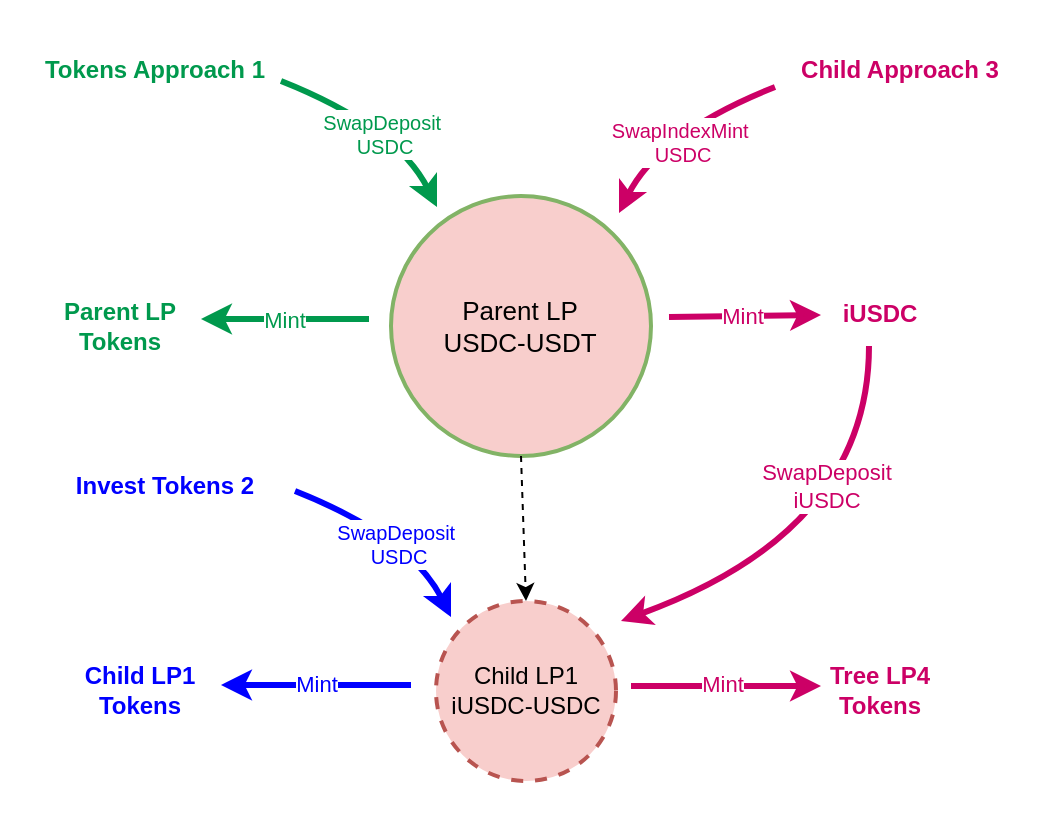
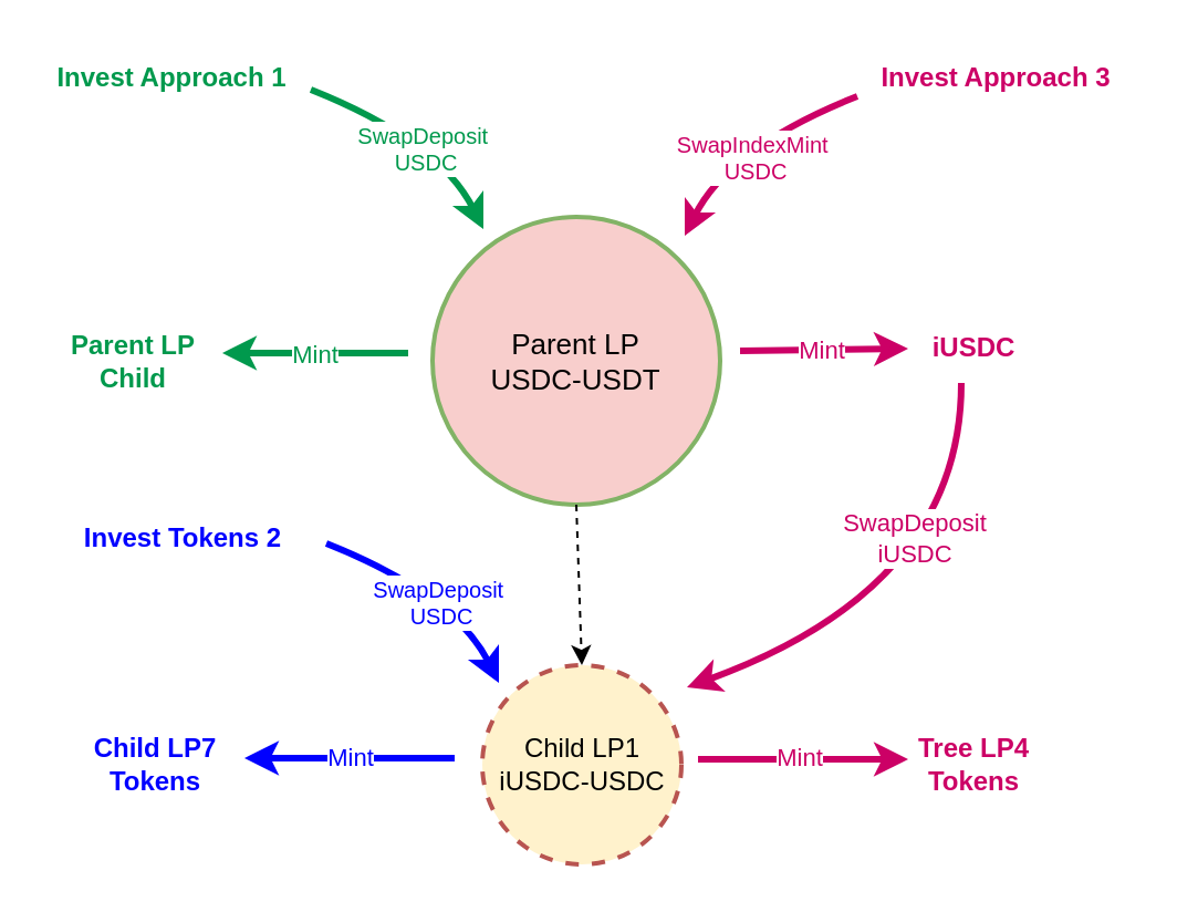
  <mxCell id="0" />
  <mxCell id="1" parent="0" />
  <mxCell id="2" value="&lt;div&gt;&lt;font style=&quot;font-size: 13px;&quot;&gt;Parent LP&lt;/font&gt;&lt;/div&gt;&lt;font style=&quot;font-size: 13px;&quot;&gt;USDC-USDT&lt;/font&gt;" style="ellipse;whiteSpace=wrap;html=1;aspect=fixed;fillColor=#f8cecc;strokeColor=#82b366;strokeWidth=2;" parent="1" vertex="1"><mxGeometry x="195" y="97.5" width="130" height="130" as="geometry" /></mxCell>
  <mxCell id="3" value="" style="endArrow=classic;html=1;rounded=0;entryX=0.5;entryY=0;entryDx=0;entryDy=0;exitX=0.5;exitY=1;exitDx=0;exitDy=0;dashed=1;" parent="1" source="2" target="4" edge="1"><mxGeometry width="50" height="50" relative="1" as="geometry"><mxPoint x="441" y="80" as="sourcePoint" /><mxPoint x="576" y="60" as="targetPoint" /></mxGeometry></mxCell>
- <mxCell id="4" value="&lt;div&gt;&lt;font style=&quot;font-size: 12px;&quot;&gt;Child LP1&lt;/font&gt;&lt;/div&gt;&lt;font style=&quot;font-size: 12px;&quot;&gt;iUSDC-USDC&lt;/font&gt;" style="ellipse;whiteSpace=wrap;html=1;aspect=fixed;fillColor=#f8cecc;strokeColor=#b85450;strokeWidth=2;dashed=1;" parent="1" vertex="1"><mxGeometry x="217.5" y="300" width="90" height="90" as="geometry" /></mxCell>
+ <mxCell id="4" value="&lt;div&gt;&lt;font style=&quot;font-size: 12px;&quot;&gt;Child LP1&lt;/font&gt;&lt;/div&gt;&lt;font style=&quot;font-size: 12px;&quot;&gt;iUSDC-USDC&lt;/font&gt;" style="ellipse;whiteSpace=wrap;html=1;aspect=fixed;fillColor=#fff2cc;strokeColor=#b85450;strokeWidth=2;dashed=1;" parent="1" vertex="1"><mxGeometry x="217.5" y="300" width="90" height="90" as="geometry" /></mxCell>
  <mxCell id="5" value="" style="curved=1;endArrow=classic;html=1;rounded=0;strokeWidth=3;strokeColor=#00994D;" edge="1" parent="1"><mxGeometry width="50" height="50" relative="1" as="geometry"><mxPoint x="140" y="40" as="sourcePoint" /><mxPoint x="218" y="103" as="targetPoint" /><Array as="points"><mxPoint x="198" y="63" /></Array></mxGeometry></mxCell>
  <mxCell id="6" value="&lt;font color=&quot;#00994d&quot; style=&quot;font-size: 10px;&quot;&gt;SwapDeposit&amp;nbsp;&lt;/font&gt;&lt;div style=&quot;font-size: 10px;&quot;&gt;&lt;font color=&quot;#00994d&quot; style=&quot;font-size: 10px;&quot;&gt;USDC&lt;/font&gt;&lt;/div&gt;" style="edgeLabel;html=1;align=center;verticalAlign=middle;resizable=0;points=[];" vertex="1" connectable="0" parent="5"><mxGeometry x="-0.345" y="-6" relative="1" as="geometry"><mxPoint x="21" y="8" as="offset" /></mxGeometry></mxCell>
- <mxCell id="7" value="&lt;b&gt;&lt;font color=&quot;#00994d&quot;&gt;Tokens Approach 1&lt;/font&gt;&lt;/b&gt;" style="text;html=1;align=center;verticalAlign=middle;whiteSpace=wrap;rounded=0;" vertex="1" parent="1"><mxGeometry x="20" y="20" width="115" height="30" as="geometry" /></mxCell>
+ <mxCell id="7" value="&lt;b&gt;&lt;font color=&quot;#00994d&quot;&gt;Invest Approach 1&lt;/font&gt;&lt;/b&gt;" style="text;html=1;align=center;verticalAlign=middle;whiteSpace=wrap;rounded=0;" vertex="1" parent="1"><mxGeometry x="20" y="20" width="115" height="30" as="geometry" /></mxCell>
  <mxCell id="8" value="&lt;b&gt;&lt;font color=&quot;#0000ff&quot;&gt;Invest Tokens 2&lt;/font&gt;&lt;/b&gt;" style="text;html=1;align=center;verticalAlign=middle;whiteSpace=wrap;rounded=0;" vertex="1" parent="1"><mxGeometry x="20" y="227.5" width="125" height="30" as="geometry" /></mxCell>
- <mxCell id="9" value="&lt;b&gt;&lt;font color=&quot;#cc0066&quot;&gt;Child Approach 3&lt;/font&gt;&lt;/b&gt;" style="text;html=1;align=center;verticalAlign=middle;whiteSpace=wrap;rounded=0;" vertex="1" parent="1"><mxGeometry x="390" y="20" width="120" height="30" as="geometry" /></mxCell>
+ <mxCell id="9" value="&lt;b&gt;&lt;font color=&quot;#cc0066&quot;&gt;Invest Approach 3&lt;/font&gt;&lt;/b&gt;" style="text;html=1;align=center;verticalAlign=middle;whiteSpace=wrap;rounded=0;" vertex="1" parent="1"><mxGeometry x="390" y="20" width="120" height="30" as="geometry" /></mxCell>
  <mxCell id="10" value="" style="curved=1;endArrow=classic;html=1;rounded=0;strokeWidth=3;strokeColor=#CC0066;" edge="1" parent="1"><mxGeometry width="50" height="50" relative="1" as="geometry"><mxPoint x="387" y="43" as="sourcePoint" /><mxPoint x="309" y="106" as="targetPoint" /><Array as="points"><mxPoint x="329" y="66" /></Array></mxGeometry></mxCell>
  <mxCell id="11" value="&lt;font color=&quot;#cc0066&quot; style=&quot;font-size: 10px;&quot;&gt;SwapIndexMint&amp;nbsp;&lt;/font&gt;&lt;div style=&quot;font-size: 10px;&quot;&gt;&lt;font color=&quot;#cc0066&quot; style=&quot;font-size: 10px;&quot;&gt;USDC&lt;/font&gt;&lt;/div&gt;" style="edgeLabel;html=1;align=center;verticalAlign=middle;resizable=0;points=[];" vertex="1" connectable="0" parent="10"><mxGeometry x="-0.345" y="-6" relative="1" as="geometry"><mxPoint x="-12" y="20" as="offset" /></mxGeometry></mxCell>
  <mxCell id="12" value="&lt;b&gt;&lt;font color=&quot;#cc0066&quot;&gt;iUSDC&lt;/font&gt;&lt;/b&gt;" style="text;html=1;align=center;verticalAlign=middle;whiteSpace=wrap;rounded=0;" vertex="1" parent="1"><mxGeometry x="410" y="142" width="60" height="30" as="geometry" /></mxCell>
  <mxCell id="13" value="" style="curved=1;endArrow=classic;html=1;rounded=0;strokeWidth=3;strokeColor=#0000FF;" edge="1" parent="1"><mxGeometry width="50" height="50" relative="1" as="geometry"><mxPoint x="147" y="245" as="sourcePoint" /><mxPoint x="225" y="308" as="targetPoint" /><Array as="points"><mxPoint x="205" y="268" /></Array></mxGeometry></mxCell>
  <mxCell id="14" value="&lt;font color=&quot;#0000ff&quot; style=&quot;font-size: 10px;&quot;&gt;SwapDeposit&amp;nbsp;&lt;/font&gt;&lt;div style=&quot;font-size: 10px;&quot;&gt;&lt;font color=&quot;#0000ff&quot; style=&quot;font-size: 10px;&quot;&gt;USDC&lt;/font&gt;&lt;/div&gt;" style="edgeLabel;html=1;align=center;verticalAlign=middle;resizable=0;points=[];" vertex="1" connectable="0" parent="13"><mxGeometry x="-0.345" y="-6" relative="1" as="geometry"><mxPoint x="21" y="8" as="offset" /></mxGeometry></mxCell>
  <mxCell id="15" value="" style="endArrow=classic;html=1;rounded=0;entryX=0;entryY=0.5;entryDx=0;entryDy=0;strokeWidth=3;strokeColor=#CC0066;" edge="1" parent="1" target="12"><mxGeometry width="50" height="50" relative="1" as="geometry"><mxPoint x="334" y="158" as="sourcePoint" /><mxPoint x="394" y="158" as="targetPoint" /></mxGeometry></mxCell>
  <mxCell id="16" value="&lt;font color=&quot;#cc0066&quot;&gt;Mint&lt;/font&gt;" style="edgeLabel;html=1;align=center;verticalAlign=middle;resizable=0;points=[];" vertex="1" connectable="0" parent="15"><mxGeometry x="-0.106" y="-1" relative="1" as="geometry"><mxPoint x="2" y="-1" as="offset" /></mxGeometry></mxCell>
  <mxCell id="17" value="" style="endArrow=classic;html=1;rounded=0;strokeWidth=3;strokeColor=#00994D;" edge="1" parent="1"><mxGeometry width="50" height="50" relative="1" as="geometry"><mxPoint x="184" y="159" as="sourcePoint" /><mxPoint x="100" y="159" as="targetPoint" /></mxGeometry></mxCell>
  <mxCell id="18" value="&lt;font color=&quot;#00994d&quot;&gt;Mint&lt;/font&gt;" style="edgeLabel;html=1;align=center;verticalAlign=middle;resizable=0;points=[];" vertex="1" connectable="0" parent="17"><mxGeometry x="0.191" relative="1" as="geometry"><mxPoint x="7" as="offset" /></mxGeometry></mxCell>
- <mxCell id="19" value="&lt;b&gt;&lt;font color=&quot;#00994d&quot;&gt;Parent LP Tokens&lt;/font&gt;&lt;/b&gt;" style="text;html=1;align=center;verticalAlign=middle;whiteSpace=wrap;rounded=0;" vertex="1" parent="1"><mxGeometry x="30" y="147.5" width="60" height="30" as="geometry" /></mxCell>
+ <mxCell id="19" value="&lt;b&gt;&lt;font color=&quot;#00994d&quot;&gt;Parent LP Child&lt;/font&gt;&lt;/b&gt;" style="text;html=1;align=center;verticalAlign=middle;whiteSpace=wrap;rounded=0;" vertex="1" parent="1"><mxGeometry x="30" y="147.5" width="60" height="30" as="geometry" /></mxCell>
  <mxCell id="20" value="" style="endArrow=classic;html=1;rounded=0;strokeWidth=3;strokeColor=#0000FF;" edge="1" parent="1"><mxGeometry width="50" height="50" relative="1" as="geometry"><mxPoint x="205" y="342" as="sourcePoint" /><mxPoint x="110" y="342" as="targetPoint" /></mxGeometry></mxCell>
  <mxCell id="21" value="&lt;font color=&quot;#0000ff&quot;&gt;Mint&lt;/font&gt;" style="edgeLabel;html=1;align=center;verticalAlign=middle;resizable=0;points=[];" vertex="1" connectable="0" parent="20"><mxGeometry x="0.158" relative="1" as="geometry"><mxPoint x="7" y="-1" as="offset" /></mxGeometry></mxCell>
- <mxCell id="22" value="&lt;b&gt;&lt;font color=&quot;#0000ff&quot;&gt;Child LP1 Tokens&lt;/font&gt;&lt;/b&gt;" style="text;html=1;align=center;verticalAlign=middle;whiteSpace=wrap;rounded=0;" vertex="1" parent="1"><mxGeometry x="40" y="330" width="60" height="30" as="geometry" /></mxCell>
+ <mxCell id="22" value="&lt;b&gt;&lt;font color=&quot;#0000ff&quot;&gt;Child LP7 Tokens&lt;/font&gt;&lt;/b&gt;" style="text;html=1;align=center;verticalAlign=middle;whiteSpace=wrap;rounded=0;" vertex="1" parent="1"><mxGeometry x="40" y="330" width="60" height="30" as="geometry" /></mxCell>
  <mxCell id="23" value="" style="curved=1;endArrow=classic;html=1;rounded=0;strokeWidth=3;strokeColor=#CC0066;" edge="1" parent="1"><mxGeometry width="50" height="50" relative="1" as="geometry"><mxPoint x="434" y="172.5" as="sourcePoint" /><mxPoint x="310" y="310" as="targetPoint" /><Array as="points"><mxPoint x="434" y="265" /></Array></mxGeometry></mxCell>
  <mxCell id="24" value="&lt;font color=&quot;#cc0066&quot;&gt;SwapDeposit&lt;/font&gt;&lt;div&gt;&lt;font color=&quot;#cc0066&quot;&gt;iUSDC&lt;/font&gt;&lt;/div&gt;" style="edgeLabel;html=1;align=center;verticalAlign=middle;resizable=0;points=[];" vertex="1" connectable="0" parent="23"><mxGeometry x="-0.376" y="-22" relative="1" as="geometry"><mxPoint as="offset" /></mxGeometry></mxCell>
  <mxCell id="25" value="" style="endArrow=classic;html=1;rounded=0;strokeWidth=3;strokeColor=#CC0066;" edge="1" parent="1"><mxGeometry width="50" height="50" relative="1" as="geometry"><mxPoint x="315" y="342.5" as="sourcePoint" /><mxPoint x="410" y="342.5" as="targetPoint" /></mxGeometry></mxCell>
  <mxCell id="26" value="&lt;font&gt;Mint&lt;/font&gt;" style="edgeLabel;html=1;align=center;verticalAlign=middle;resizable=0;points=[];fontColor=#CC0066;" vertex="1" connectable="0" parent="25"><mxGeometry x="0.158" relative="1" as="geometry"><mxPoint x="-10" y="-1" as="offset" /></mxGeometry></mxCell>
  <mxCell id="27" value="&lt;b&gt;&lt;font color=&quot;#cc0066&quot;&gt;Tree LP4 Tokens&lt;/font&gt;&lt;/b&gt;" style="text;html=1;align=center;verticalAlign=middle;whiteSpace=wrap;rounded=0;" vertex="1" parent="1"><mxGeometry x="410" y="330" width="60" height="30" as="geometry" /></mxCell>
